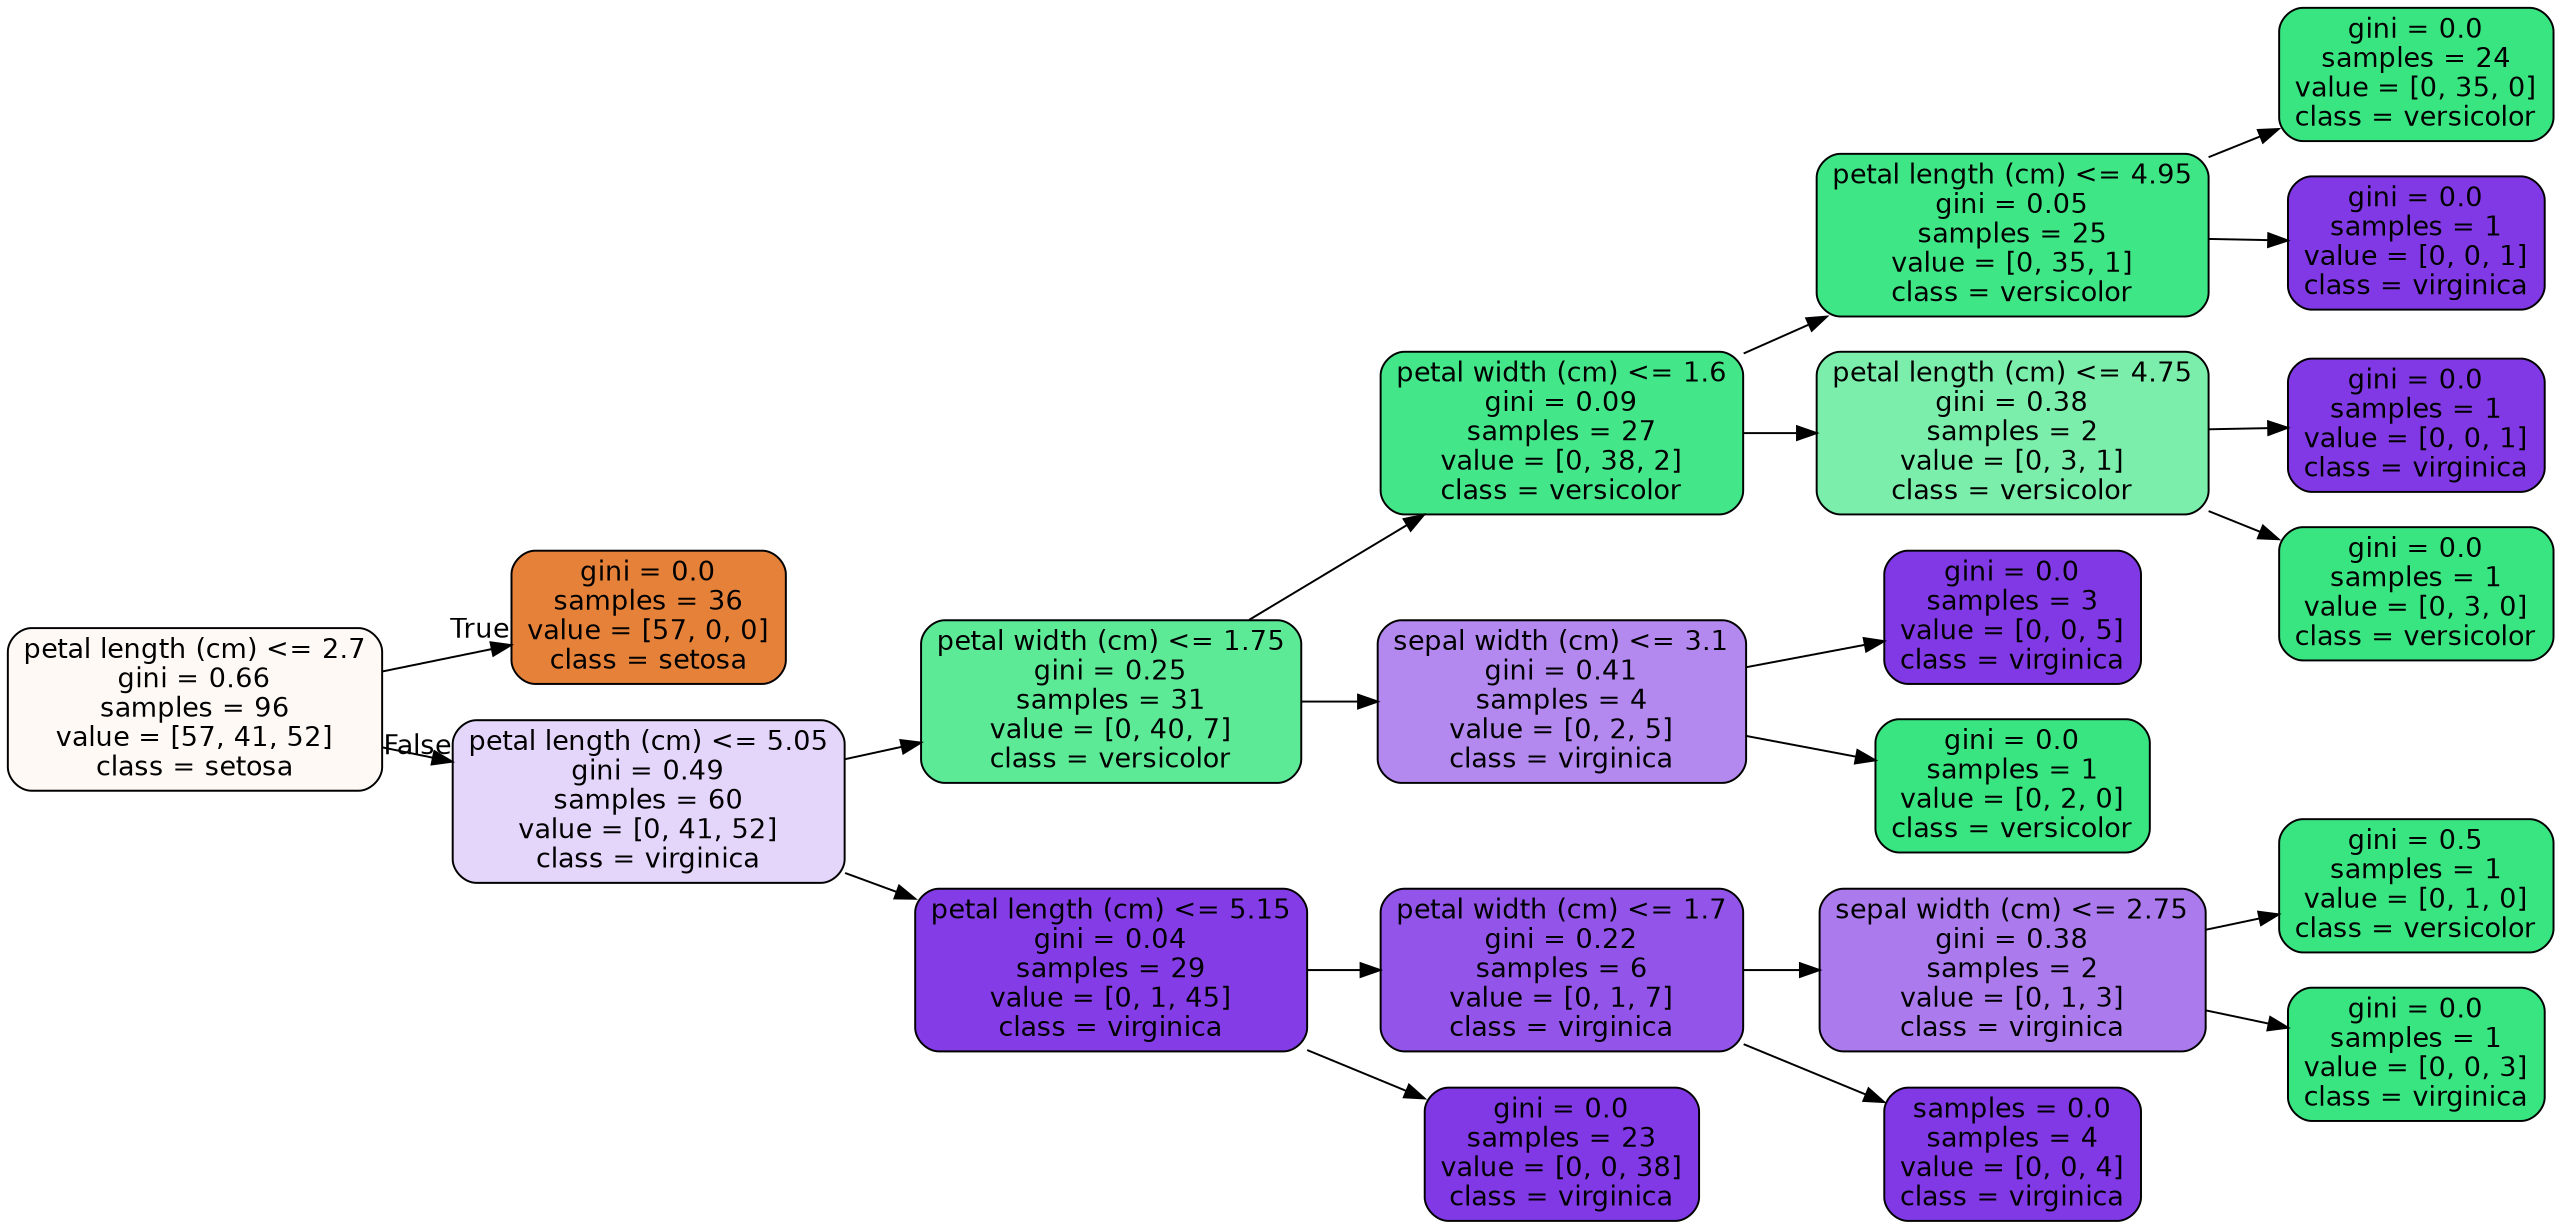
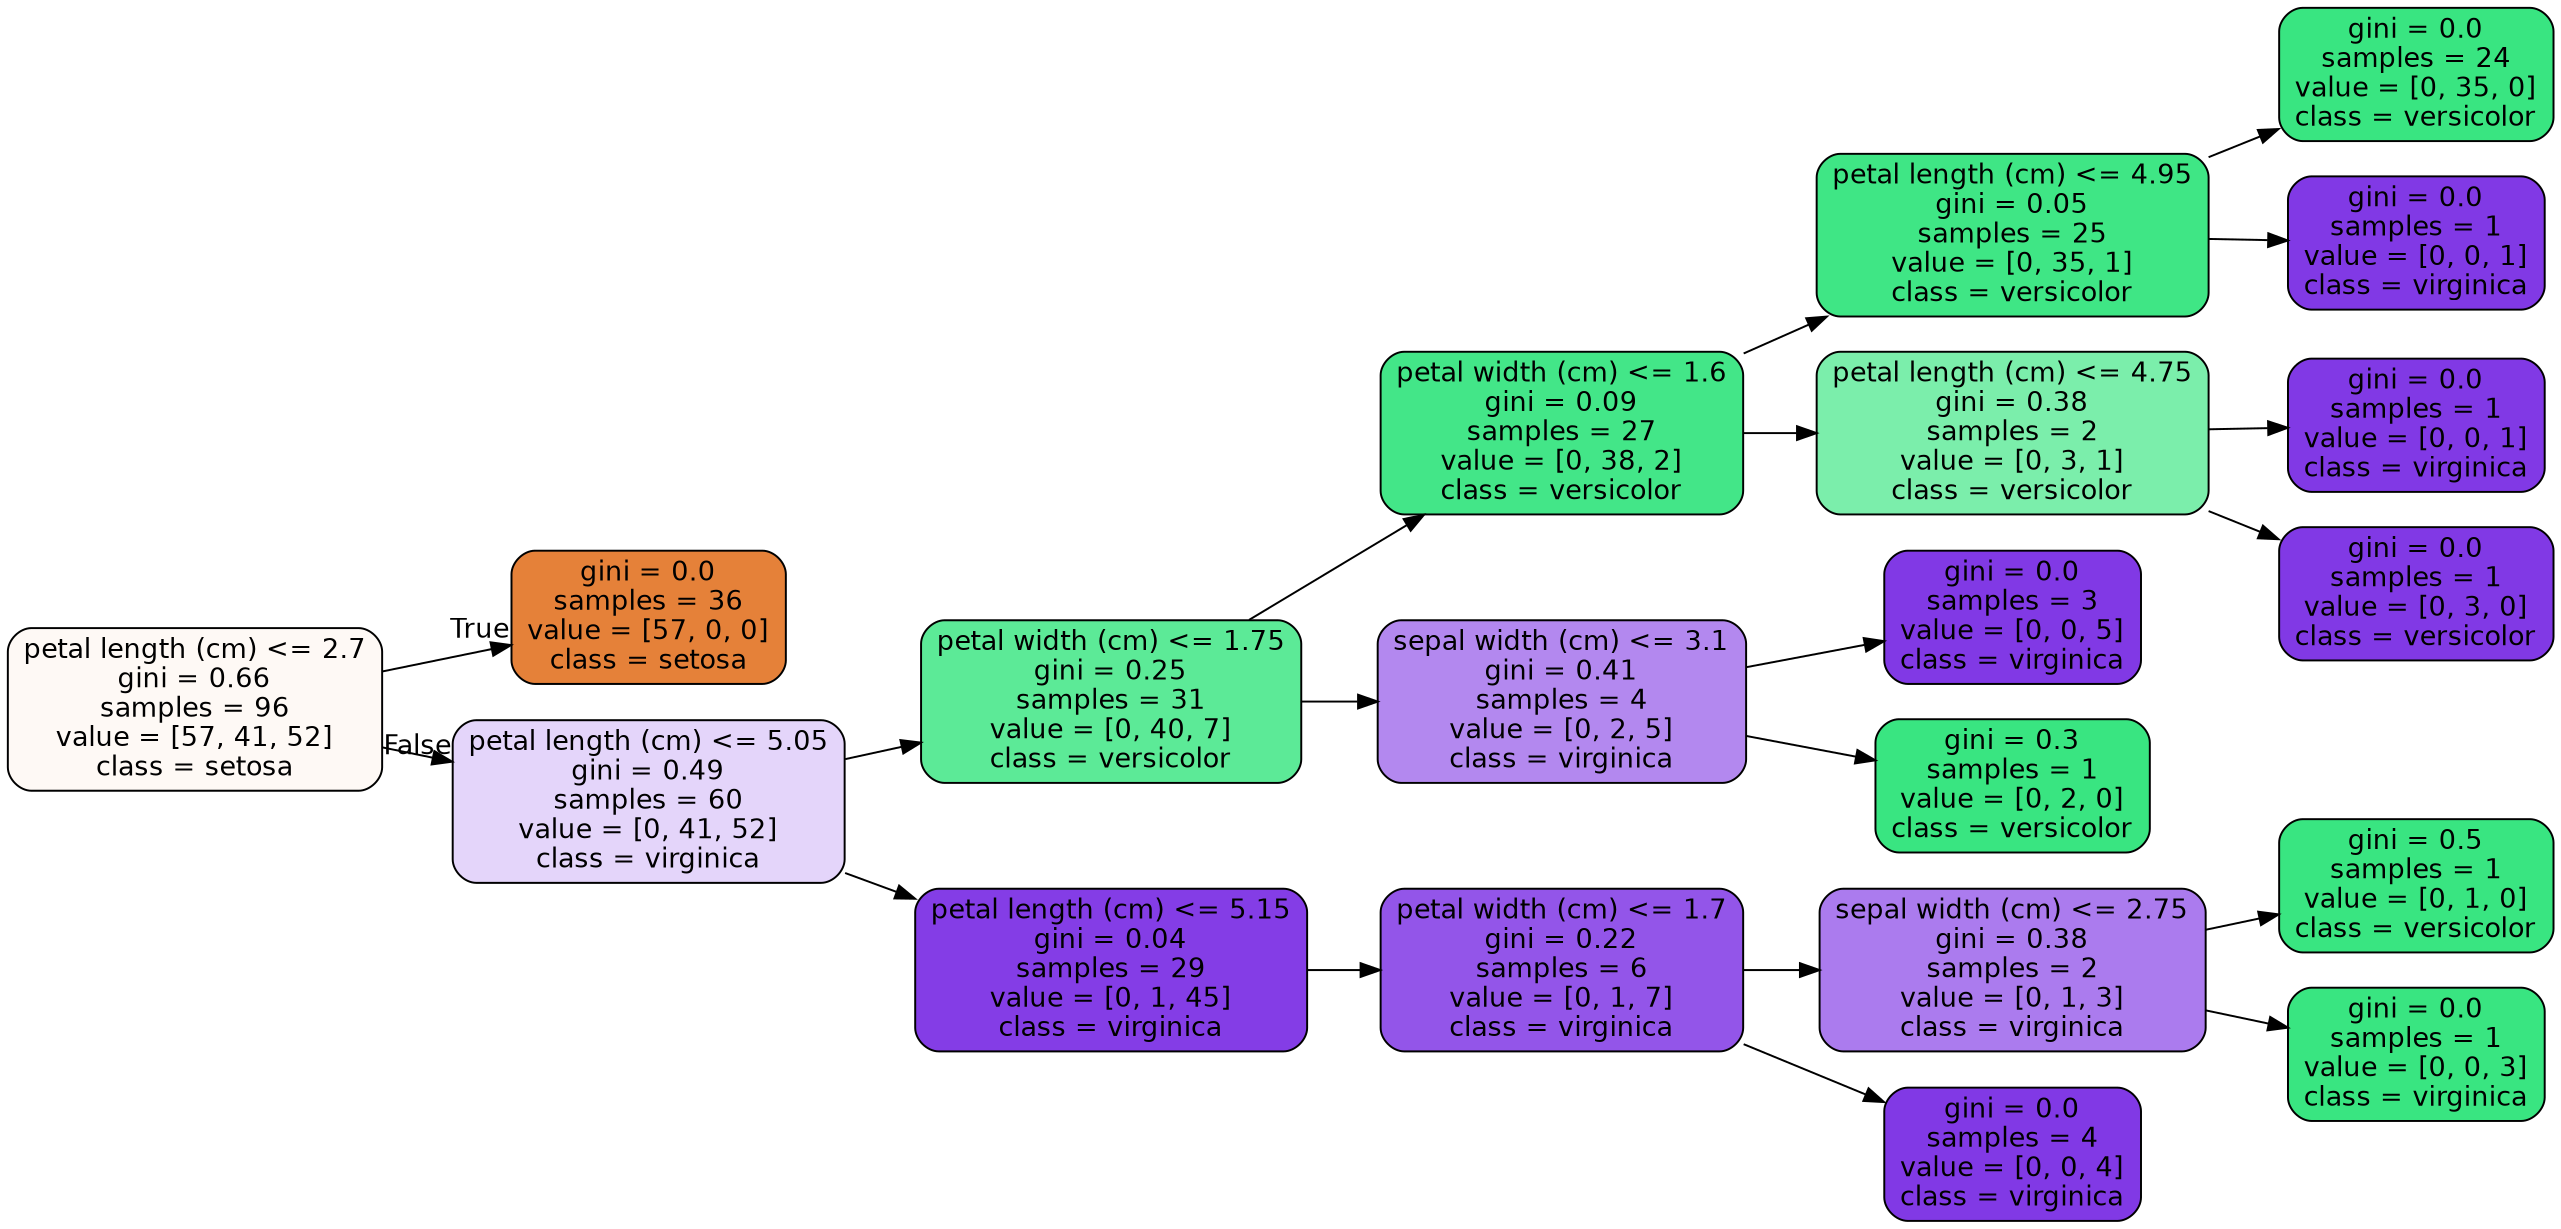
  digraph {
    rankdir=LR
    node [color=black fillcolor="#8139e5" fontname=helvetica shape=box style="filled, rounded"]
    edge [fontname=helvetica]
    n1 [fillcolor="#fef9f5" label="petal length (cm) <= 2.7\ngini = 0.66\nsamples = 96\nvalue = [57, 41, 52]\nclass = setosa"]
    n2 [fillcolor="#e58139" label="gini = 0.0\nsamples = 36\nvalue = [57, 0, 0]\nclass = setosa"]
    n3 [fillcolor="#e4d5fa" label="petal length (cm) <= 5.05\ngini = 0.49\nsamples = 60\nvalue = [0, 41, 52]\nclass = virginica"]
    n4 [fillcolor="#5cea97" label="petal width (cm) <= 1.75\ngini = 0.25\nsamples = 31\nvalue = [0, 40, 7]\nclass = versicolor"]
    n5 [fillcolor="#843de6" label="petal length (cm) <= 5.15\ngini = 0.04\nsamples = 29\nvalue = [0, 1, 45]\nclass = virginica"]
    n6 [fillcolor="#43e688" label="petal width (cm) <= 1.6\ngini = 0.09\nsamples = 27\nvalue = [0, 38, 2]\nclass = versicolor"]
    n7 [fillcolor="#b388ef" label="sepal width (cm) <= 3.1\ngini = 0.41\nsamples = 4\nvalue = [0, 2, 5]\nclass = virginica"]
    n8 [fillcolor="#9355e9" label="petal width (cm) <= 1.7\ngini = 0.22\nsamples = 6\nvalue = [0, 1, 7]\nclass = virginica"]
-   n9 [label="gini = 0.0\nsamples = 23\nvalue = [0, 0, 38]\nclass = virginica"]
    n10 [fillcolor="#3fe685" label="petal length (cm) <= 4.95\ngini = 0.05\nsamples = 25\nvalue = [0, 35, 1]\nclass = versicolor"]
    n11 [fillcolor="#7beeab" label="petal length (cm) <= 4.75\ngini = 0.38\nsamples = 2\nvalue = [0, 3, 1]\nclass = versicolor"]
    n12 [label="gini = 0.0\nsamples = 3\nvalue = [0, 0, 5]\nclass = virginica"]
-   n13 [fillcolor="#39e581" label="gini = 0.0\nsamples = 1\nvalue = [0, 2, 0]\nclass = versicolor"]
+   n13 [fillcolor="#39e581" label="gini = 0.3\nsamples = 1\nvalue = [0, 2, 0]\nclass = versicolor"]
    n14 [fillcolor="#39e581" label="gini = 0.0\nsamples = 24\nvalue = [0, 35, 0]\nclass = versicolor"]
    n15 [label="gini = 0.0\nsamples = 1\nvalue = [0, 0, 1]\nclass = virginica"]
    n16 [label="gini = 0.0\nsamples = 1\nvalue = [0, 0, 1]\nclass = virginica"]
-   n17 [fillcolor="#39e581" label="gini = 0.0\nsamples = 1\nvalue = [0, 3, 0]\nclass = versicolor"]
+   n17 [label="gini = 0.0\nsamples = 1\nvalue = [0, 3, 0]\nclass = versicolor"]
    n18 [fillcolor="#ab7bee" label="sepal width (cm) <= 2.75\ngini = 0.38\nsamples = 2\nvalue = [0, 1, 3]\nclass = virginica"]
-   n19 [label="samples = 0.0\nsamples = 4\nvalue = [0, 0, 4]\nclass = virginica"]
+   n19 [label="gini = 0.0\nsamples = 4\nvalue = [0, 0, 4]\nclass = virginica"]
    n20 [fillcolor="#39e581" label="gini = 0.5\nsamples = 1\nvalue = [0, 1, 0]\nclass = versicolor"]
    n21 [fillcolor="#39e581" label="gini = 0.0\nsamples = 1\nvalue = [0, 0, 3]\nclass = virginica"]
    n1 -> n2 [headlabel=True labelangle=45 labeldistance=2.5]
    n1 -> n3 [headlabel=False labelangle=-45 labeldistance=2.5]
    n3 -> n4
    n3 -> n5
    n4 -> n6
    n4 -> n7
    n5 -> n8
-   n5 -> n9
    n6 -> n10
    n6 -> n11
    n7 -> n12
    n7 -> n13
    n8 -> n18
    n8 -> n19
    n10 -> n14
    n10 -> n15
    n11 -> n16
    n11 -> n17
    n18 -> n20
    n18 -> n21
  }
